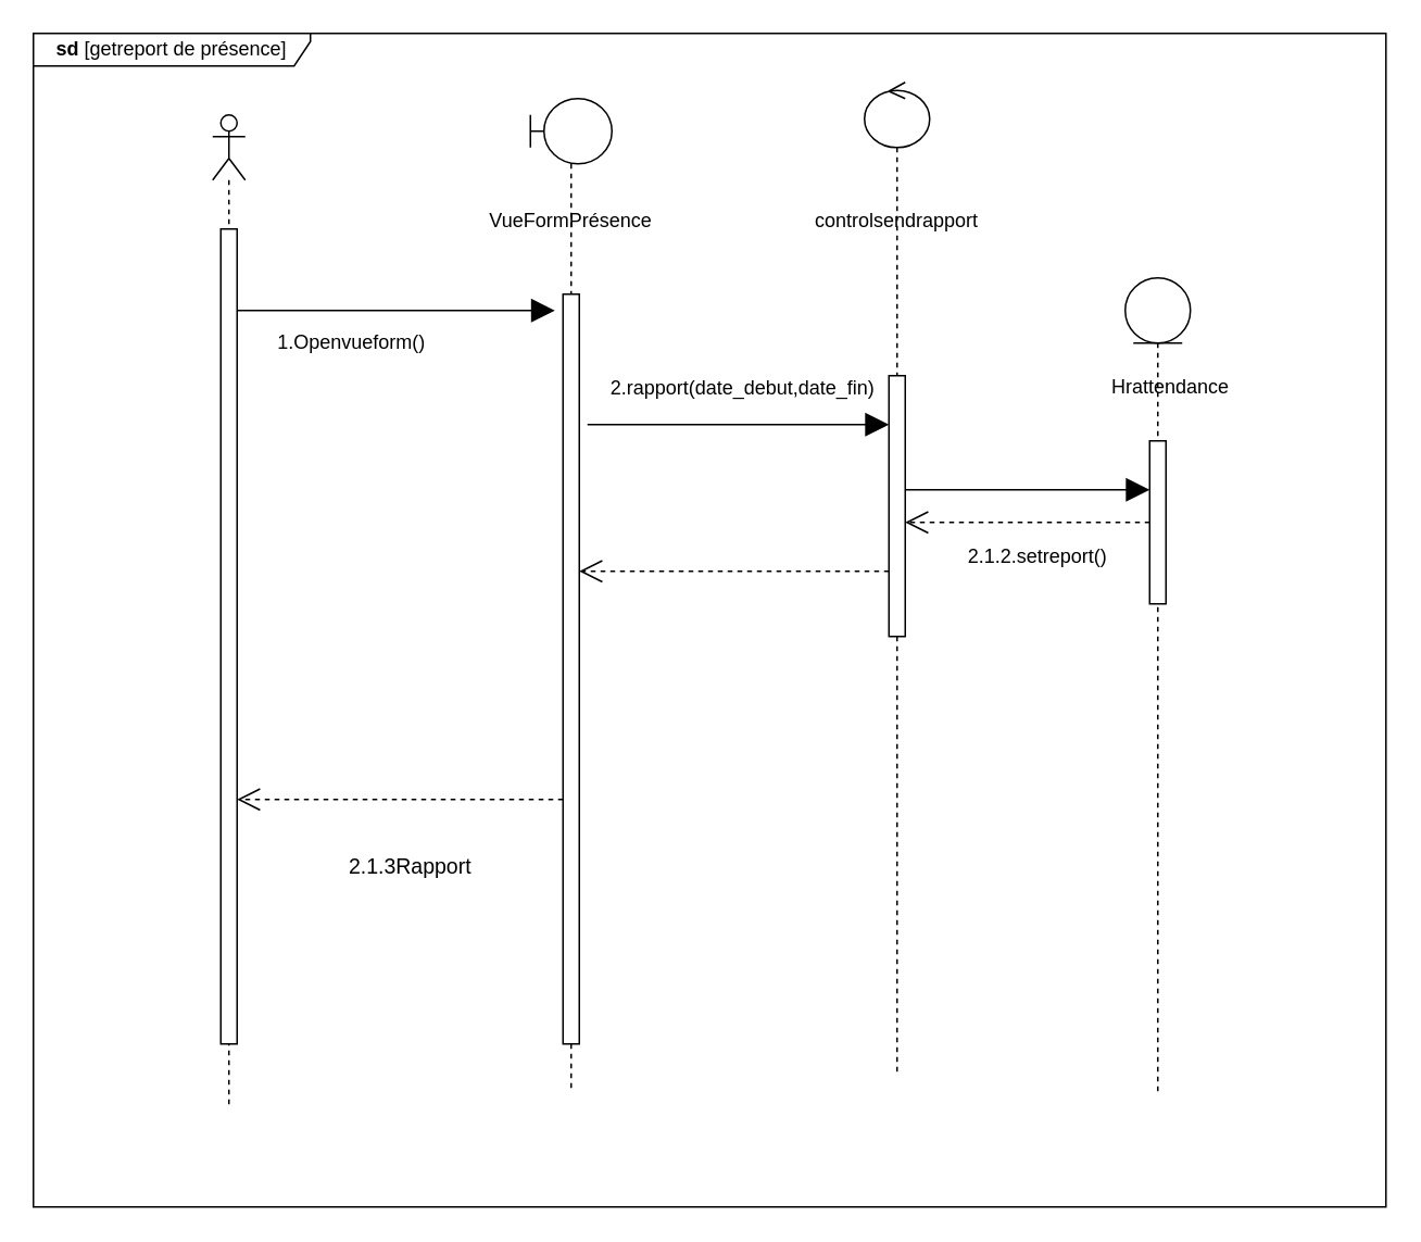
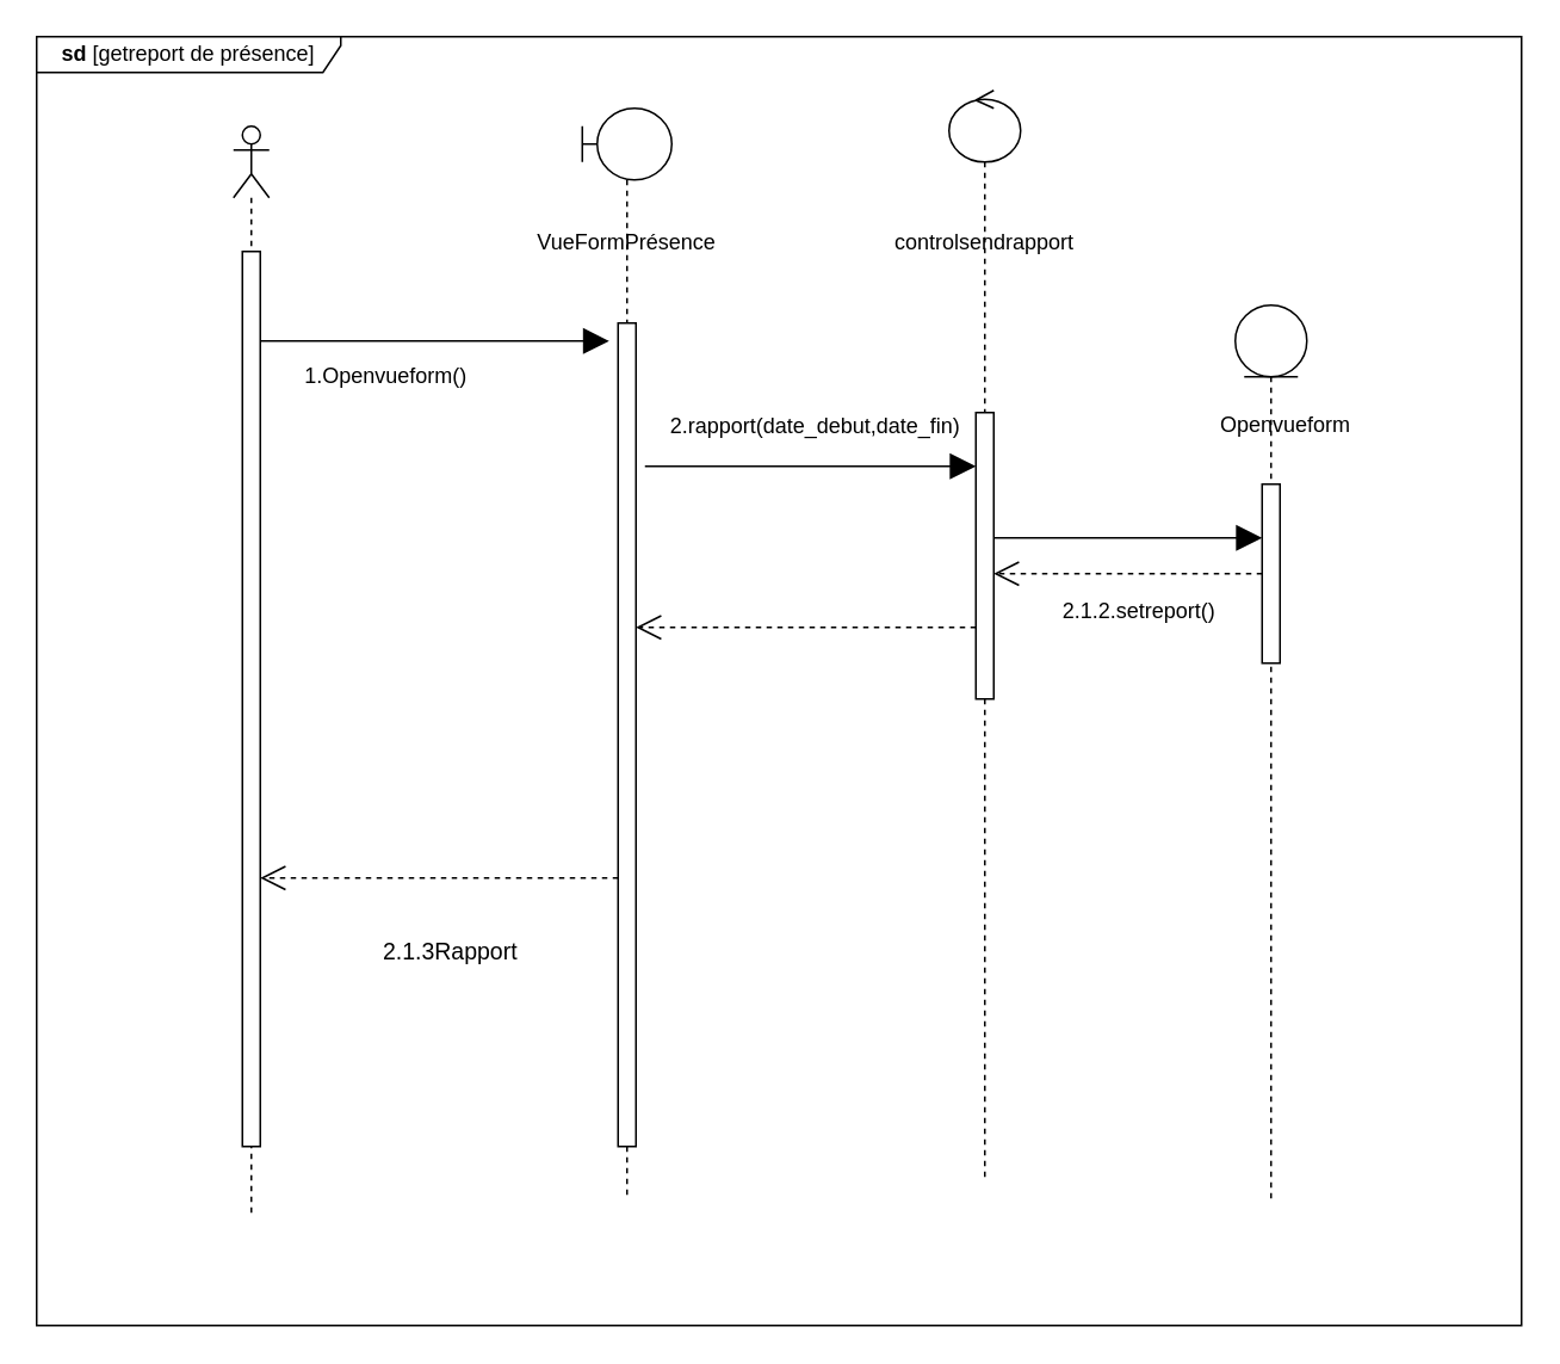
  <mxCell id="0" />
  <mxCell id="1" parent="0" />
  <mxCell id="2" value="" style="shape=umlLifeline;perimeter=lifelinePerimeter;whiteSpace=wrap;html=1;container=1;dropTarget=0;collapsible=0;recursiveResize=0;outlineConnect=0;portConstraint=eastwest;newEdgeStyle={&quot;edgeStyle&quot;:&quot;elbowEdgeStyle&quot;,&quot;elbow&quot;:&quot;vertical&quot;,&quot;curved&quot;:0,&quot;rounded&quot;:0};participant=umlBoundary;size=40;" vertex="1" parent="1"><mxGeometry x="325" y="60" width="50" height="610" as="geometry" /></mxCell>
  <mxCell id="3" value="" style="html=1;points=[];perimeter=orthogonalPerimeter;outlineConnect=0;targetShapes=umlLifeline;portConstraint=eastwest;newEdgeStyle={&quot;edgeStyle&quot;:&quot;elbowEdgeStyle&quot;,&quot;elbow&quot;:&quot;vertical&quot;,&quot;curved&quot;:0,&quot;rounded&quot;:0};" vertex="1" parent="2"><mxGeometry x="20" y="120" width="10" height="460" as="geometry" /></mxCell>
  <mxCell id="4" value="" style="shape=umlLifeline;perimeter=lifelinePerimeter;whiteSpace=wrap;html=1;container=1;dropTarget=0;collapsible=0;recursiveResize=0;outlineConnect=0;portConstraint=eastwest;newEdgeStyle={&quot;edgeStyle&quot;:&quot;elbowEdgeStyle&quot;,&quot;elbow&quot;:&quot;vertical&quot;,&quot;curved&quot;:0,&quot;rounded&quot;:0};participant=umlEntity;" vertex="1" parent="1"><mxGeometry x="690" y="170" width="40" height="500" as="geometry" /></mxCell>
  <mxCell id="5" value="" style="shape=umlLifeline;perimeter=lifelinePerimeter;whiteSpace=wrap;html=1;container=1;dropTarget=0;collapsible=0;recursiveResize=0;outlineConnect=0;portConstraint=eastwest;newEdgeStyle={&quot;edgeStyle&quot;:&quot;elbowEdgeStyle&quot;,&quot;elbow&quot;:&quot;vertical&quot;,&quot;curved&quot;:0,&quot;rounded&quot;:0};participant=umlActor;" vertex="1" parent="1"><mxGeometry x="130" y="70" width="20" height="610" as="geometry" /></mxCell>
  <mxCell id="6" value="" style="html=1;points=[];perimeter=orthogonalPerimeter;outlineConnect=0;targetShapes=umlLifeline;portConstraint=eastwest;newEdgeStyle={&quot;edgeStyle&quot;:&quot;elbowEdgeStyle&quot;,&quot;elbow&quot;:&quot;vertical&quot;,&quot;curved&quot;:0,&quot;rounded&quot;:0};" vertex="1" parent="5"><mxGeometry x="5" y="70" width="10" height="500" as="geometry" /></mxCell>
  <mxCell id="7" value="" style="shape=umlLifeline;perimeter=lifelinePerimeter;whiteSpace=wrap;html=1;container=1;dropTarget=0;collapsible=0;recursiveResize=0;outlineConnect=0;portConstraint=eastwest;newEdgeStyle={&quot;edgeStyle&quot;:&quot;elbowEdgeStyle&quot;,&quot;elbow&quot;:&quot;vertical&quot;,&quot;curved&quot;:0,&quot;rounded&quot;:0};participant=umlControl;" vertex="1" parent="1"><mxGeometry x="530" y="50" width="40" height="610" as="geometry" /></mxCell>
  <mxCell id="8" value="" style="endArrow=block;endFill=1;endSize=12;html=1;rounded=0;" edge="1" parent="1" source="6"><mxGeometry width="160" relative="1" as="geometry"><mxPoint x="150" y="190" as="sourcePoint" /><mxPoint x="340" y="190" as="targetPoint" /></mxGeometry></mxCell>
  <mxCell id="9" value="&lt;b&gt;sd&lt;/b&gt; [getreport de présence]" style="shape=umlFrame;whiteSpace=wrap;html=1;pointerEvents=0;width=170;height=20;fillColor=#ffffff;" vertex="1" parent="1"><mxGeometry x="20" y="20" width="830" height="720" as="geometry" /></mxCell>
  <mxCell id="10" value="VueFormPrésence" style="text;html=1;strokeColor=none;fillColor=none;align=center;verticalAlign=middle;whiteSpace=wrap;rounded=0;" vertex="1" parent="1"><mxGeometry x="320" y="120" width="60" height="30" as="geometry" /></mxCell>
  <mxCell id="11" value="controlsendrapport" style="text;html=1;strokeColor=none;fillColor=none;align=center;verticalAlign=middle;whiteSpace=wrap;rounded=0;" vertex="1" parent="1"><mxGeometry x="520" y="120" width="60" height="30" as="geometry" /></mxCell>
  <mxCell id="12" value="" style="html=1;points=[];perimeter=orthogonalPerimeter;outlineConnect=0;targetShapes=umlLifeline;portConstraint=eastwest;newEdgeStyle={&quot;edgeStyle&quot;:&quot;elbowEdgeStyle&quot;,&quot;elbow&quot;:&quot;vertical&quot;,&quot;curved&quot;:0,&quot;rounded&quot;:0};" vertex="1" parent="1"><mxGeometry x="545" y="230" width="10" height="160" as="geometry" /></mxCell>
  <mxCell id="13" value="" style="endArrow=block;endFill=1;endSize=12;html=1;rounded=0;" edge="1" parent="1" target="12"><mxGeometry width="160" relative="1" as="geometry"><mxPoint x="360" y="260" as="sourcePoint" /><mxPoint x="425" y="260" as="targetPoint" /></mxGeometry></mxCell>
  <mxCell id="14" value="2.rapport(date_debut,date_fin)" style="text;html=1;align=center;verticalAlign=middle;resizable=0;points=[];autosize=1;strokeColor=none;fillColor=none;" vertex="1" parent="1"><mxGeometry x="360" y="222.5" width="190" height="30" as="geometry" /></mxCell>
  <mxCell id="15" value="" style="endArrow=block;endFill=1;endSize=12;html=1;rounded=0;" edge="1" parent="1"><mxGeometry width="160" relative="1" as="geometry"><mxPoint x="555" y="300" as="sourcePoint" /><mxPoint x="705" y="300" as="targetPoint" /></mxGeometry></mxCell>
  <mxCell id="16" value="" style="html=1;points=[];perimeter=orthogonalPerimeter;outlineConnect=0;targetShapes=umlLifeline;portConstraint=eastwest;newEdgeStyle={&quot;edgeStyle&quot;:&quot;elbowEdgeStyle&quot;,&quot;elbow&quot;:&quot;vertical&quot;,&quot;curved&quot;:0,&quot;rounded&quot;:0};" vertex="1" parent="1"><mxGeometry x="705" y="270" width="10" height="100" as="geometry" /></mxCell>
  <mxCell id="17" value="" style="endArrow=open;dashed=1;endFill=0;endSize=12;html=1;rounded=0;" edge="1" parent="1" source="16" target="12"><mxGeometry width="160" relative="1" as="geometry"><mxPoint x="210" y="430" as="sourcePoint" /><mxPoint x="370" y="430" as="targetPoint" /></mxGeometry></mxCell>
  <mxCell id="18" value="&lt;font style=&quot;font-size: 12px;&quot;&gt;2.1.2.setreport()&lt;/font&gt;" style="edgeLabel;html=1;align=center;verticalAlign=middle;resizable=0;points=[];" vertex="1" connectable="0" parent="17"><mxGeometry x="0.04" y="5" relative="1" as="geometry"><mxPoint x="8" y="15" as="offset" /></mxGeometry></mxCell>
- <mxCell id="19" value="Hrattendance" style="text;whiteSpace=wrap;html=1;" vertex="1" parent="1"><mxGeometry x="680" y="222.5" width="100" height="25" as="geometry" /></mxCell>
+ <mxCell id="19" value="Openvueform" style="text;whiteSpace=wrap;html=1;" vertex="1" parent="1"><mxGeometry x="680" y="222.5" width="100" height="25" as="geometry" /></mxCell>
  <mxCell id="20" value="1.Openvueform()" style="text;html=1;align=center;verticalAlign=middle;resizable=0;points=[];autosize=1;strokeColor=none;fillColor=none;" vertex="1" parent="1"><mxGeometry x="160" y="195" width="110" height="30" as="geometry" /></mxCell>
  <mxCell id="21" value="" style="endArrow=open;dashed=1;endFill=0;endSize=12;html=1;rounded=0;" edge="1" parent="1" target="3"><mxGeometry width="160" relative="1" as="geometry"><mxPoint x="545" y="350" as="sourcePoint" /><mxPoint x="395" y="350" as="targetPoint" /></mxGeometry></mxCell>
  <mxCell id="22" value="" style="endArrow=open;dashed=1;endFill=0;endSize=12;html=1;rounded=0;" edge="1" parent="1"><mxGeometry width="160" relative="1" as="geometry"><mxPoint x="345" y="490" as="sourcePoint" /><mxPoint x="145" y="490" as="targetPoint" /></mxGeometry></mxCell>
  <mxCell id="23" value="&lt;font style=&quot;font-size: 13px;&quot;&gt;2.1.3Rapport&lt;/font&gt;" style="edgeLabel;html=1;align=center;verticalAlign=middle;resizable=0;points=[];" vertex="1" connectable="0" parent="22"><mxGeometry x="0.082" y="4" relative="1" as="geometry"><mxPoint x="13" y="36" as="offset" /></mxGeometry></mxCell>
